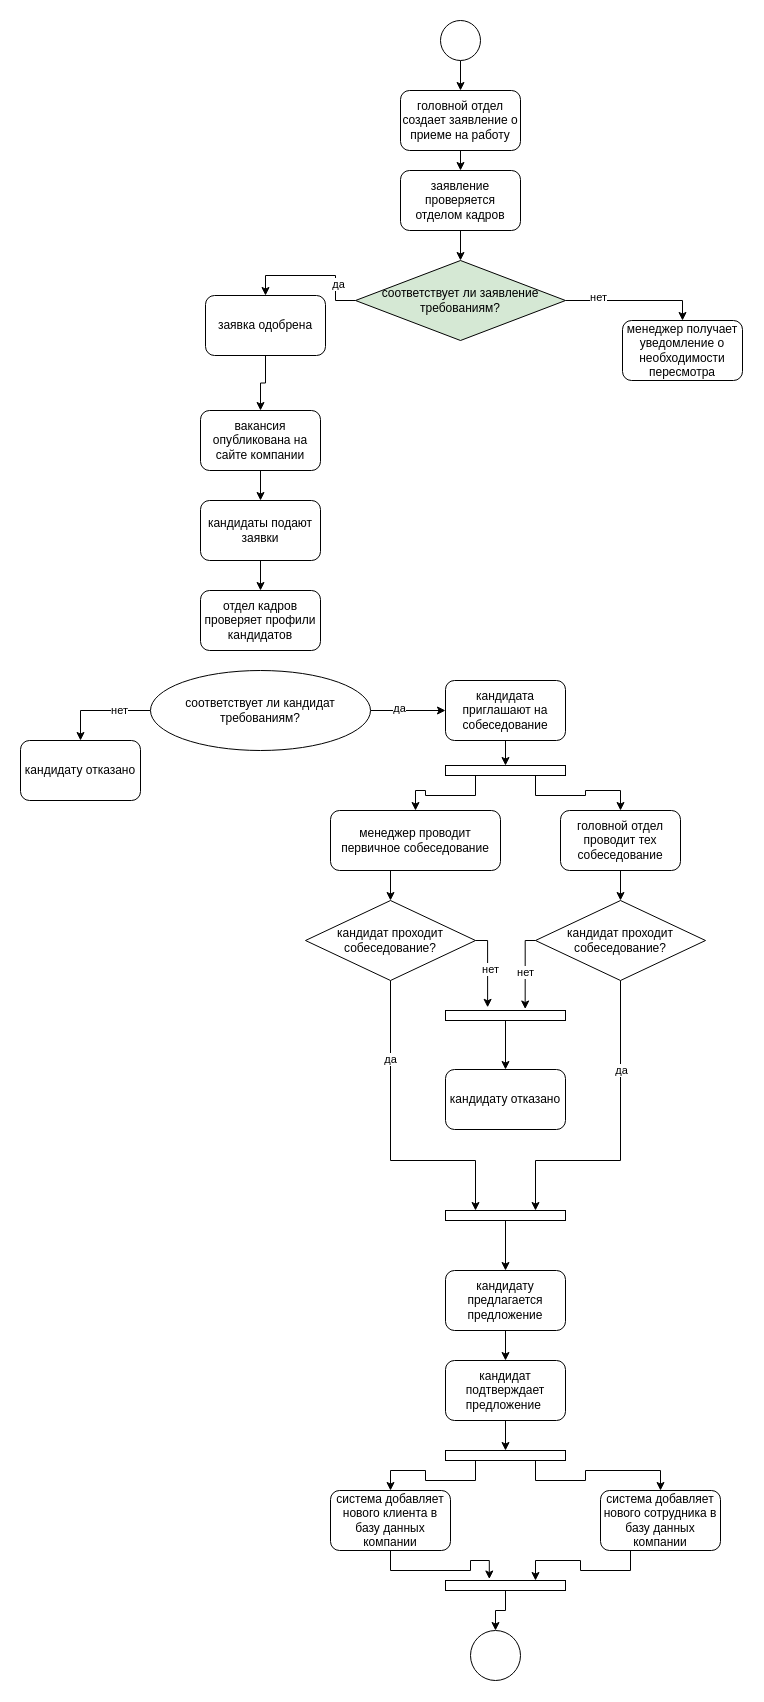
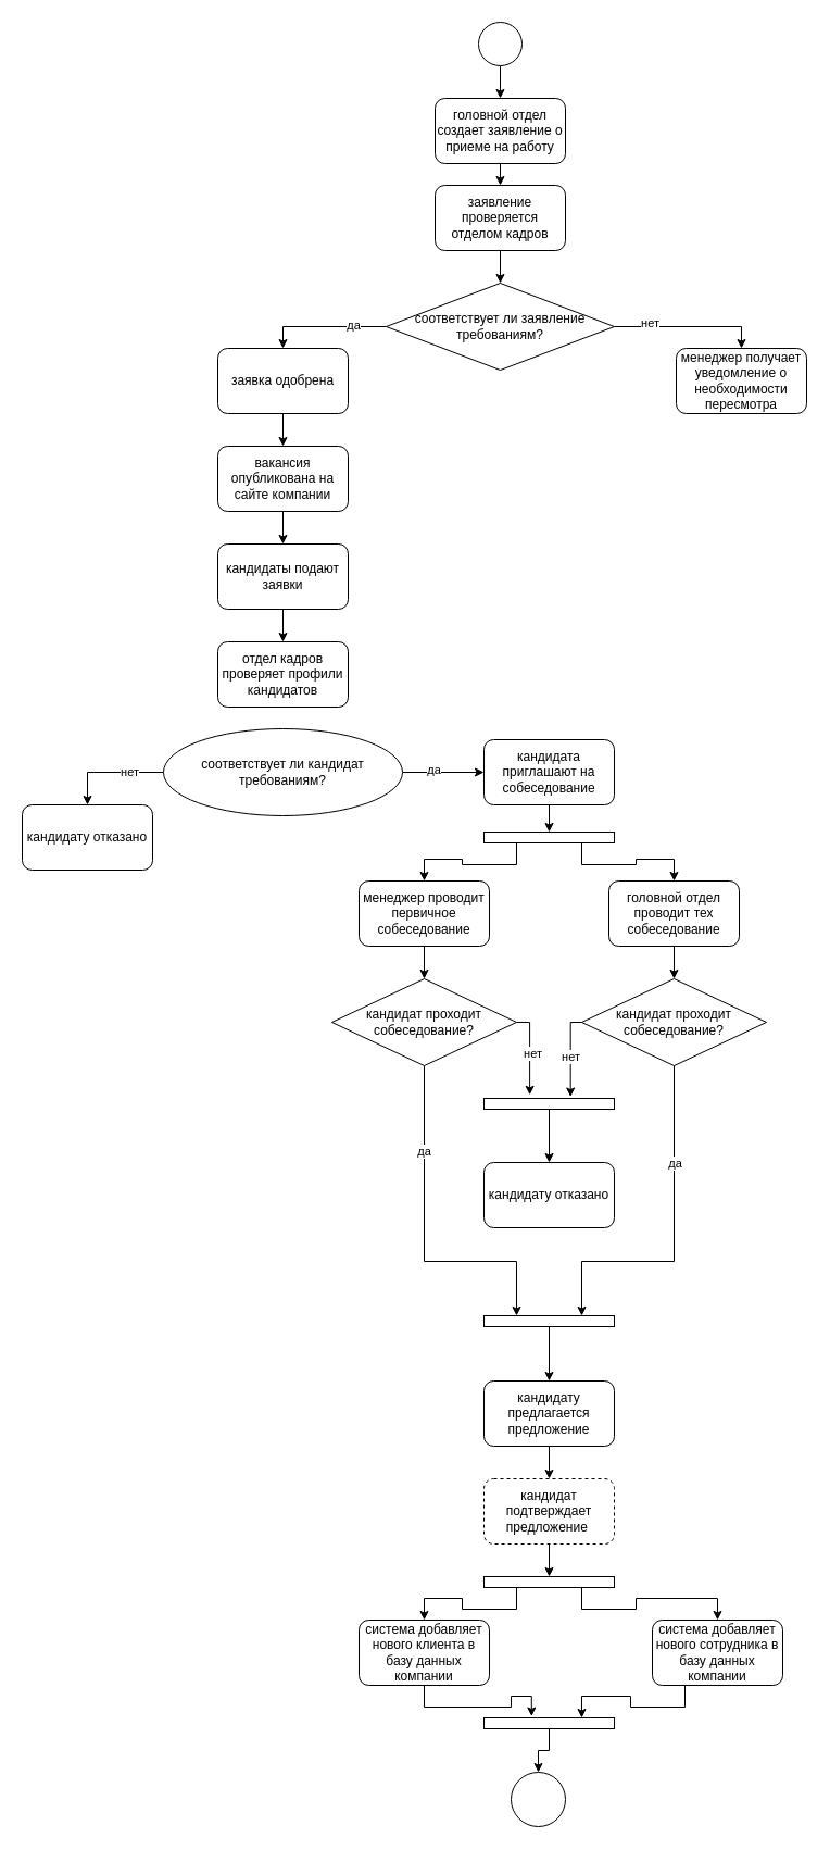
  <mxCell id="0" />
  <mxCell id="1" parent="0" />
  <mxCell id="2" style="edgeStyle=orthogonalEdgeStyle;rounded=0;orthogonalLoop=1;jettySize=auto;html=1;exitX=0.5;exitY=1;exitDx=0;exitDy=0;entryX=0.5;entryY=0;entryDx=0;entryDy=0;" edge="1" parent="1" source="3" target="5"><mxGeometry relative="1" as="geometry" /></mxCell>
  <mxCell id="3" value="" style="ellipse;whiteSpace=wrap;html=1;aspect=fixed;" vertex="1" parent="1"><mxGeometry x="440" y="20" width="40" height="40" as="geometry" /></mxCell>
  <mxCell id="4" style="edgeStyle=orthogonalEdgeStyle;rounded=0;orthogonalLoop=1;jettySize=auto;html=1;exitX=0.5;exitY=1;exitDx=0;exitDy=0;entryX=0.5;entryY=0;entryDx=0;entryDy=0;" edge="1" parent="1" source="5" target="7"><mxGeometry relative="1" as="geometry" /></mxCell>
  <mxCell id="5" value="головной отдел создает заявление о приеме на работу" style="rounded=1;whiteSpace=wrap;html=1;" vertex="1" parent="1"><mxGeometry x="400" y="90" width="120" height="60" as="geometry" /></mxCell>
  <mxCell id="6" style="edgeStyle=orthogonalEdgeStyle;rounded=0;orthogonalLoop=1;jettySize=auto;html=1;exitX=0.5;exitY=1;exitDx=0;exitDy=0;entryX=0.5;entryY=0;entryDx=0;entryDy=0;" edge="1" parent="1" source="7" target="12"><mxGeometry relative="1" as="geometry" /></mxCell>
  <mxCell id="7" value="заявление проверяется отделом кадров" style="rounded=1;whiteSpace=wrap;html=1;" vertex="1" parent="1"><mxGeometry x="400" y="170" width="120" height="60" as="geometry" /></mxCell>
  <mxCell id="8" style="edgeStyle=orthogonalEdgeStyle;rounded=0;orthogonalLoop=1;jettySize=auto;html=1;exitX=1;exitY=0.5;exitDx=0;exitDy=0;entryX=0.5;entryY=0;entryDx=0;entryDy=0;" edge="1" parent="1" source="12" target="13"><mxGeometry relative="1" as="geometry" /></mxCell>
  <mxCell id="9" value="нет" style="edgeLabel;html=1;align=center;verticalAlign=middle;resizable=0;points=[];" vertex="1" connectable="0" parent="8"><mxGeometry x="-0.538" y="4" relative="1" as="geometry"><mxPoint as="offset" /></mxGeometry></mxCell>
  <mxCell id="10" style="edgeStyle=orthogonalEdgeStyle;rounded=0;orthogonalLoop=1;jettySize=auto;html=1;exitX=0;exitY=0.5;exitDx=0;exitDy=0;entryX=0.5;entryY=0;entryDx=0;entryDy=0;" edge="1" parent="1" source="12" target="15"><mxGeometry relative="1" as="geometry" /></mxCell>
  <mxCell id="11" value="да" style="edgeLabel;html=1;align=center;verticalAlign=middle;resizable=0;points=[];" vertex="1" connectable="0" parent="10"><mxGeometry x="-0.455" y="-2" relative="1" as="geometry"><mxPoint as="offset" /></mxGeometry></mxCell>
- <mxCell id="12" value="соответствует ли заявление требованиям?" style="rhombus;whiteSpace=wrap;html=1;fillColor=#d5e8d4;" vertex="1" parent="1"><mxGeometry x="355" y="260" width="210" height="80" as="geometry" /></mxCell>
+ <mxCell id="12" value="соответствует ли заявление требованиям?" style="rhombus;whiteSpace=wrap;html=1;" vertex="1" parent="1"><mxGeometry x="355" y="260" width="210" height="80" as="geometry" /></mxCell>
  <mxCell id="13" value="менеджер получает уведомление о необходимости пересмотра" style="rounded=1;whiteSpace=wrap;html=1;" vertex="1" parent="1"><mxGeometry x="622" y="320" width="120" height="60" as="geometry" /></mxCell>
  <mxCell id="14" style="edgeStyle=orthogonalEdgeStyle;rounded=0;orthogonalLoop=1;jettySize=auto;html=1;exitX=0.5;exitY=1;exitDx=0;exitDy=0;entryX=0.5;entryY=0;entryDx=0;entryDy=0;" edge="1" parent="1" source="15" target="17"><mxGeometry relative="1" as="geometry" /></mxCell>
- <mxCell id="15" value="заявка одобрена" style="rounded=1;whiteSpace=wrap;html=1;" vertex="1" parent="1"><mxGeometry x="205" y="295" width="120" height="60" as="geometry" /></mxCell>
+ <mxCell id="15" value="заявка одобрена" style="rounded=1;whiteSpace=wrap;html=1;" vertex="1" parent="1"><mxGeometry x="200" y="320" width="120" height="60" as="geometry" /></mxCell>
  <mxCell id="16" style="edgeStyle=orthogonalEdgeStyle;rounded=0;orthogonalLoop=1;jettySize=auto;html=1;exitX=0.5;exitY=1;exitDx=0;exitDy=0;" edge="1" parent="1" source="17" target="19"><mxGeometry relative="1" as="geometry" /></mxCell>
  <mxCell id="17" value="вакансия опубликована на сайте компании" style="rounded=1;whiteSpace=wrap;html=1;" vertex="1" parent="1"><mxGeometry x="200" y="410" width="120" height="60" as="geometry" /></mxCell>
  <mxCell id="18" style="edgeStyle=orthogonalEdgeStyle;rounded=0;orthogonalLoop=1;jettySize=auto;html=1;exitX=0.5;exitY=1;exitDx=0;exitDy=0;entryX=0.5;entryY=0;entryDx=0;entryDy=0;" edge="1" parent="1" source="19" target="20"><mxGeometry relative="1" as="geometry" /></mxCell>
  <mxCell id="19" value="кандидаты подают заявки" style="rounded=1;whiteSpace=wrap;html=1;" vertex="1" parent="1"><mxGeometry x="200" y="500" width="120" height="60" as="geometry" /></mxCell>
  <mxCell id="20" value="отдел кадров проверяет профили кандидатов" style="rounded=1;whiteSpace=wrap;html=1;" vertex="1" parent="1"><mxGeometry x="200" y="590" width="120" height="60" as="geometry" /></mxCell>
  <mxCell id="21" style="edgeStyle=orthogonalEdgeStyle;rounded=0;orthogonalLoop=1;jettySize=auto;html=1;exitX=0;exitY=0.5;exitDx=0;exitDy=0;entryX=0.5;entryY=0;entryDx=0;entryDy=0;" edge="1" parent="1" source="25" target="26"><mxGeometry relative="1" as="geometry" /></mxCell>
  <mxCell id="22" value="нет" style="edgeLabel;html=1;align=center;verticalAlign=middle;resizable=0;points=[];" vertex="1" connectable="0" parent="21"><mxGeometry x="-0.36" y="-1" relative="1" as="geometry"><mxPoint as="offset" /></mxGeometry></mxCell>
  <mxCell id="23" style="edgeStyle=orthogonalEdgeStyle;rounded=0;orthogonalLoop=1;jettySize=auto;html=1;exitX=1;exitY=0.5;exitDx=0;exitDy=0;entryX=0;entryY=0.5;entryDx=0;entryDy=0;" edge="1" parent="1" source="25" target="28"><mxGeometry relative="1" as="geometry" /></mxCell>
  <mxCell id="24" value="да" style="edgeLabel;html=1;align=center;verticalAlign=middle;resizable=0;points=[];" vertex="1" connectable="0" parent="23"><mxGeometry x="-0.242" y="3" relative="1" as="geometry"><mxPoint as="offset" /></mxGeometry></mxCell>
  <mxCell id="25" value="соответствует ли кандидат требованиям?" style="ellipse;whiteSpace=wrap;html=1;" vertex="1" parent="1"><mxGeometry x="150" y="670" width="220" height="80" as="geometry" /></mxCell>
  <mxCell id="26" value="кандидату отказано" style="rounded=1;whiteSpace=wrap;html=1;" vertex="1" parent="1"><mxGeometry x="20" y="740" width="120" height="60" as="geometry" /></mxCell>
  <mxCell id="27" style="edgeStyle=orthogonalEdgeStyle;rounded=0;orthogonalLoop=1;jettySize=auto;html=1;exitX=0.5;exitY=1;exitDx=0;exitDy=0;entryX=0.5;entryY=0;entryDx=0;entryDy=0;" edge="1" parent="1" source="28" target="31"><mxGeometry relative="1" as="geometry" /></mxCell>
  <mxCell id="28" value="кандидата приглашают на собеседование" style="rounded=1;whiteSpace=wrap;html=1;" vertex="1" parent="1"><mxGeometry x="445" y="680" width="120" height="60" as="geometry" /></mxCell>
  <mxCell id="29" style="edgeStyle=orthogonalEdgeStyle;rounded=0;orthogonalLoop=1;jettySize=auto;html=1;exitX=0.25;exitY=1;exitDx=0;exitDy=0;entryX=0.5;entryY=0;entryDx=0;entryDy=0;" edge="1" parent="1" source="31" target="33"><mxGeometry relative="1" as="geometry" /></mxCell>
  <mxCell id="30" style="edgeStyle=orthogonalEdgeStyle;rounded=0;orthogonalLoop=1;jettySize=auto;html=1;exitX=0.75;exitY=1;exitDx=0;exitDy=0;entryX=0.5;entryY=0;entryDx=0;entryDy=0;" edge="1" parent="1" source="31" target="35"><mxGeometry relative="1" as="geometry" /></mxCell>
  <mxCell id="31" value="" style="rounded=0;whiteSpace=wrap;html=1;" vertex="1" parent="1"><mxGeometry x="445" y="765" width="120" height="10" as="geometry" /></mxCell>
  <mxCell id="32" style="edgeStyle=orthogonalEdgeStyle;rounded=0;orthogonalLoop=1;jettySize=auto;html=1;exitX=0.5;exitY=1;exitDx=0;exitDy=0;entryX=0.5;entryY=0;entryDx=0;entryDy=0;" edge="1" parent="1" source="33" target="38"><mxGeometry relative="1" as="geometry" /></mxCell>
- <mxCell id="33" value="менеджер проводит первичное собеседование" style="rounded=1;whiteSpace=wrap;html=1;" vertex="1" parent="1"><mxGeometry x="330" y="810" width="170" height="60" as="geometry" /></mxCell>
+ <mxCell id="33" value="менеджер проводит первичное собеседование" style="rounded=1;whiteSpace=wrap;html=1;" vertex="1" parent="1"><mxGeometry x="330" y="810" width="120" height="60" as="geometry" /></mxCell>
  <mxCell id="34" style="edgeStyle=orthogonalEdgeStyle;rounded=0;orthogonalLoop=1;jettySize=auto;html=1;exitX=0.5;exitY=1;exitDx=0;exitDy=0;entryX=0.5;entryY=0;entryDx=0;entryDy=0;" edge="1" parent="1" source="35" target="41"><mxGeometry relative="1" as="geometry" /></mxCell>
  <mxCell id="35" value="головной отдел проводит тех собеседование" style="rounded=1;whiteSpace=wrap;html=1;" vertex="1" parent="1"><mxGeometry x="560" y="810" width="120" height="60" as="geometry" /></mxCell>
  <mxCell id="36" style="edgeStyle=orthogonalEdgeStyle;rounded=0;orthogonalLoop=1;jettySize=auto;html=1;exitX=0.5;exitY=1;exitDx=0;exitDy=0;entryX=0.25;entryY=0;entryDx=0;entryDy=0;" edge="1" parent="1" source="38" target="50"><mxGeometry relative="1" as="geometry"><Array as="points"><mxPoint x="390" y="1160" /><mxPoint x="475" y="1160" /></Array></mxGeometry></mxCell>
  <mxCell id="37" value="да" style="edgeLabel;html=1;align=center;verticalAlign=middle;resizable=0;points=[];" vertex="1" connectable="0" parent="36"><mxGeometry x="-0.512" y="-1" relative="1" as="geometry"><mxPoint y="1" as="offset" /></mxGeometry></mxCell>
  <mxCell id="38" value="кандидат проходит собеседование?" style="rhombus;whiteSpace=wrap;html=1;" vertex="1" parent="1"><mxGeometry x="305" y="900" width="170" height="80" as="geometry" /></mxCell>
  <mxCell id="39" style="edgeStyle=orthogonalEdgeStyle;rounded=0;orthogonalLoop=1;jettySize=auto;html=1;exitX=0.5;exitY=1;exitDx=0;exitDy=0;entryX=0.75;entryY=0;entryDx=0;entryDy=0;" edge="1" parent="1" source="41" target="50"><mxGeometry relative="1" as="geometry"><Array as="points"><mxPoint x="620" y="1160" /><mxPoint x="535" y="1160" /></Array></mxGeometry></mxCell>
  <mxCell id="40" value="да" style="edgeLabel;html=1;align=center;verticalAlign=middle;resizable=0;points=[];" vertex="1" connectable="0" parent="39"><mxGeometry x="-0.441" relative="1" as="geometry"><mxPoint y="1" as="offset" /></mxGeometry></mxCell>
  <mxCell id="41" value="кандидат проходит собеседование?" style="rhombus;whiteSpace=wrap;html=1;" vertex="1" parent="1"><mxGeometry x="535" y="900" width="170" height="80" as="geometry" /></mxCell>
  <mxCell id="42" style="edgeStyle=orthogonalEdgeStyle;rounded=0;orthogonalLoop=1;jettySize=auto;html=1;exitX=0.5;exitY=1;exitDx=0;exitDy=0;" edge="1" parent="1" source="43" target="48"><mxGeometry relative="1" as="geometry" /></mxCell>
  <mxCell id="43" value="" style="rounded=0;whiteSpace=wrap;html=1;" vertex="1" parent="1"><mxGeometry x="445" y="1010" width="120" height="10" as="geometry" /></mxCell>
  <mxCell id="44" style="edgeStyle=orthogonalEdgeStyle;rounded=0;orthogonalLoop=1;jettySize=auto;html=1;exitX=1;exitY=0.5;exitDx=0;exitDy=0;entryX=0.351;entryY=-0.317;entryDx=0;entryDy=0;entryPerimeter=0;" edge="1" parent="1" source="38" target="43"><mxGeometry relative="1" as="geometry"><Array as="points"><mxPoint x="487" y="940" /></Array></mxGeometry></mxCell>
  <mxCell id="45" value="нет" style="edgeLabel;html=1;align=center;verticalAlign=middle;resizable=0;points=[];" vertex="1" connectable="0" parent="44"><mxGeometry x="0.05" y="2" relative="1" as="geometry"><mxPoint as="offset" /></mxGeometry></mxCell>
  <mxCell id="46" style="edgeStyle=orthogonalEdgeStyle;rounded=0;orthogonalLoop=1;jettySize=auto;html=1;exitX=0;exitY=0.5;exitDx=0;exitDy=0;entryX=0.664;entryY=-0.15;entryDx=0;entryDy=0;entryPerimeter=0;" edge="1" parent="1" source="41" target="43"><mxGeometry relative="1" as="geometry"><Array as="points"><mxPoint x="525" y="940" /></Array></mxGeometry></mxCell>
  <mxCell id="47" value="нет" style="edgeLabel;html=1;align=center;verticalAlign=middle;resizable=0;points=[];" vertex="1" connectable="0" parent="46"><mxGeometry x="0.069" relative="1" as="geometry"><mxPoint as="offset" /></mxGeometry></mxCell>
  <mxCell id="48" value="кандидату отказано" style="rounded=1;whiteSpace=wrap;html=1;" vertex="1" parent="1"><mxGeometry x="445" y="1069" width="120" height="60" as="geometry" /></mxCell>
  <mxCell id="49" style="edgeStyle=orthogonalEdgeStyle;rounded=0;orthogonalLoop=1;jettySize=auto;html=1;exitX=0.5;exitY=1;exitDx=0;exitDy=0;entryX=0.5;entryY=0;entryDx=0;entryDy=0;" edge="1" parent="1" source="50" target="52"><mxGeometry relative="1" as="geometry" /></mxCell>
  <mxCell id="50" value="" style="rounded=0;whiteSpace=wrap;html=1;" vertex="1" parent="1"><mxGeometry x="445" y="1210" width="120" height="10" as="geometry" /></mxCell>
  <mxCell id="51" style="edgeStyle=orthogonalEdgeStyle;rounded=0;orthogonalLoop=1;jettySize=auto;html=1;exitX=0.5;exitY=1;exitDx=0;exitDy=0;entryX=0.5;entryY=0;entryDx=0;entryDy=0;" edge="1" parent="1" source="52" target="54"><mxGeometry relative="1" as="geometry" /></mxCell>
  <mxCell id="52" value="кандидату предлагается предложение" style="rounded=1;whiteSpace=wrap;html=1;" vertex="1" parent="1"><mxGeometry x="445" y="1270" width="120" height="60" as="geometry" /></mxCell>
  <mxCell id="53" style="edgeStyle=orthogonalEdgeStyle;rounded=0;orthogonalLoop=1;jettySize=auto;html=1;exitX=0.5;exitY=1;exitDx=0;exitDy=0;entryX=0.5;entryY=0;entryDx=0;entryDy=0;" edge="1" parent="1" source="54" target="57"><mxGeometry relative="1" as="geometry" /></mxCell>
- <mxCell id="54" value="кандидат подтверждает предложение&amp;nbsp;" style="rounded=1;whiteSpace=wrap;html=1;" vertex="1" parent="1"><mxGeometry x="445" y="1360" width="120" height="60" as="geometry" /></mxCell>
+ <mxCell id="54" value="кандидат подтверждает предложение&amp;nbsp;" style="rounded=1;whiteSpace=wrap;html=1;dashed=1;" vertex="1" parent="1"><mxGeometry x="445" y="1360" width="120" height="60" as="geometry" /></mxCell>
  <mxCell id="55" style="edgeStyle=orthogonalEdgeStyle;rounded=0;orthogonalLoop=1;jettySize=auto;html=1;exitX=0.25;exitY=1;exitDx=0;exitDy=0;entryX=0.5;entryY=0;entryDx=0;entryDy=0;" edge="1" parent="1" source="57" target="58"><mxGeometry relative="1" as="geometry" /></mxCell>
  <mxCell id="56" style="edgeStyle=orthogonalEdgeStyle;rounded=0;orthogonalLoop=1;jettySize=auto;html=1;exitX=0.75;exitY=1;exitDx=0;exitDy=0;entryX=0.5;entryY=0;entryDx=0;entryDy=0;" edge="1" parent="1" source="57" target="60"><mxGeometry relative="1" as="geometry" /></mxCell>
  <mxCell id="57" value="" style="rounded=0;whiteSpace=wrap;html=1;" vertex="1" parent="1"><mxGeometry x="445" y="1450" width="120" height="10" as="geometry" /></mxCell>
  <mxCell id="58" value="система добавляет нового клиента в базу данных компании" style="rounded=1;whiteSpace=wrap;html=1;" vertex="1" parent="1"><mxGeometry x="330" y="1490" width="120" height="60" as="geometry" /></mxCell>
  <mxCell id="59" style="edgeStyle=orthogonalEdgeStyle;rounded=0;orthogonalLoop=1;jettySize=auto;html=1;exitX=0.25;exitY=1;exitDx=0;exitDy=0;entryX=0.75;entryY=0;entryDx=0;entryDy=0;" edge="1" parent="1" source="60" target="62"><mxGeometry relative="1" as="geometry" /></mxCell>
  <mxCell id="60" value="система добавляет нового сотрудника в базу данных компании" style="rounded=1;whiteSpace=wrap;html=1;" vertex="1" parent="1"><mxGeometry x="600" y="1490" width="120" height="60" as="geometry" /></mxCell>
  <mxCell id="61" style="edgeStyle=orthogonalEdgeStyle;rounded=0;orthogonalLoop=1;jettySize=auto;html=1;exitX=0.5;exitY=1;exitDx=0;exitDy=0;entryX=0.5;entryY=0;entryDx=0;entryDy=0;" edge="1" parent="1" source="62" target="64"><mxGeometry relative="1" as="geometry" /></mxCell>
  <mxCell id="62" value="" style="rounded=0;whiteSpace=wrap;html=1;" vertex="1" parent="1"><mxGeometry x="445" y="1580" width="120" height="10" as="geometry" /></mxCell>
  <mxCell id="63" style="edgeStyle=orthogonalEdgeStyle;rounded=0;orthogonalLoop=1;jettySize=auto;html=1;exitX=0.5;exitY=1;exitDx=0;exitDy=0;entryX=0.365;entryY=-0.15;entryDx=0;entryDy=0;entryPerimeter=0;" edge="1" parent="1" source="58" target="62"><mxGeometry relative="1" as="geometry" /></mxCell>
  <mxCell id="64" value="" style="ellipse;whiteSpace=wrap;html=1;aspect=fixed;" vertex="1" parent="1"><mxGeometry x="470" y="1630" width="50" height="50" as="geometry" /></mxCell>
